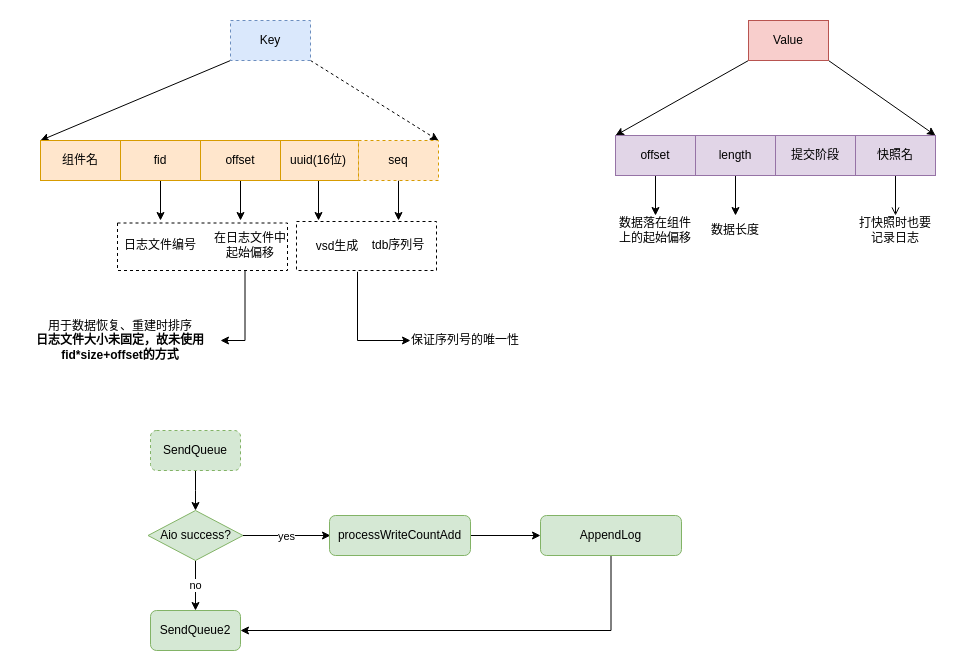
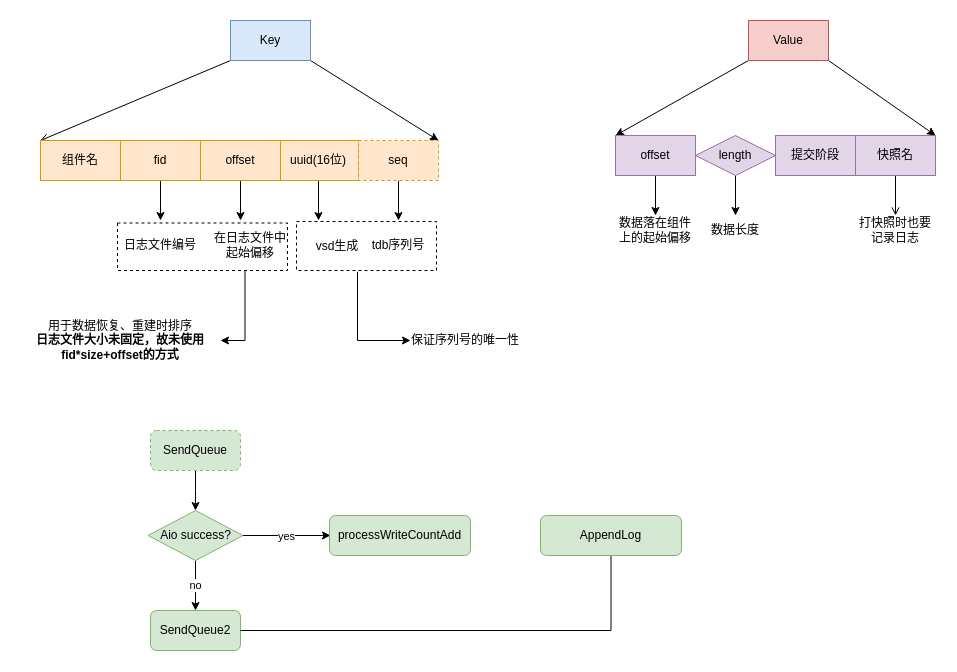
  <mxCell id="0" />
  <mxCell id="1" parent="0" />
  <mxCell id="2" value="" style="rounded=0;whiteSpace=wrap;html=1;dashed=1;" parent="1" vertex="1"><mxGeometry x="296" y="221" width="140" height="49" as="geometry" /></mxCell>
- <mxCell id="3" style="rounded=0;orthogonalLoop=1;jettySize=auto;html=1;exitX=0;exitY=1;exitDx=0;exitDy=0;entryX=0;entryY=0;entryDx=0;entryDy=0;" parent="1" source="5" target="6" edge="1"><mxGeometry relative="1" as="geometry" /></mxCell>
- <mxCell id="4" style="edgeStyle=none;rounded=0;orthogonalLoop=1;jettySize=auto;html=1;exitX=1;exitY=1;exitDx=0;exitDy=0;entryX=1;entryY=0;entryDx=0;entryDy=0;dashed=1;" parent="1" source="5" target="10" edge="1"><mxGeometry relative="1" as="geometry"><mxPoint x="518" y="140" as="targetPoint" /></mxGeometry></mxCell>
- <mxCell id="5" value="Key" style="rounded=0;whiteSpace=wrap;html=1;fillColor=#dae8fc;strokeColor=#6c8ebf;dashed=1;" parent="1" vertex="1"><mxGeometry x="230" y="20" width="80" height="40" as="geometry" /></mxCell>
+ <mxCell id="3" style="rounded=0;orthogonalLoop=1;jettySize=auto;html=1;exitX=0;exitY=1;exitDx=0;exitDy=0;entryX=0;entryY=0;entryDx=0;entryDy=0;endArrow=open;" parent="1" source="5" target="6" edge="1"><mxGeometry relative="1" as="geometry" /></mxCell>
+ <mxCell id="4" style="edgeStyle=none;rounded=0;orthogonalLoop=1;jettySize=auto;html=1;exitX=1;exitY=1;exitDx=0;exitDy=0;entryX=1;entryY=0;entryDx=0;entryDy=0;" parent="1" source="5" target="10" edge="1"><mxGeometry relative="1" as="geometry"><mxPoint x="518" y="140" as="targetPoint" /></mxGeometry></mxCell>
+ <mxCell id="5" value="Key" style="rounded=0;whiteSpace=wrap;html=1;fillColor=#dae8fc;strokeColor=#6c8ebf;" parent="1" vertex="1"><mxGeometry x="230" y="20" width="80" height="40" as="geometry" /></mxCell>
  <mxCell id="6" value="组件名" style="rounded=0;whiteSpace=wrap;html=1;fillColor=#ffe6cc;strokeColor=#d79b00;" parent="1" vertex="1"><mxGeometry x="40" y="140" width="80" height="40" as="geometry" /></mxCell>
  <mxCell id="7" style="edgeStyle=none;rounded=0;orthogonalLoop=1;jettySize=auto;html=1;exitX=0.5;exitY=1;exitDx=0;exitDy=0;" parent="1" source="8" edge="1"><mxGeometry relative="1" as="geometry"><mxPoint x="318" y="220" as="targetPoint" /></mxGeometry></mxCell>
  <mxCell id="8" value="uuid(16位)" style="rounded=0;whiteSpace=wrap;html=1;fillColor=#ffe6cc;strokeColor=#d79b00;" parent="1" vertex="1"><mxGeometry x="278" y="140" width="80" height="40" as="geometry" /></mxCell>
  <mxCell id="9" style="edgeStyle=none;rounded=0;orthogonalLoop=1;jettySize=auto;html=1;exitX=0.5;exitY=1;exitDx=0;exitDy=0;" parent="1" source="10" edge="1"><mxGeometry relative="1" as="geometry"><mxPoint x="398" y="220" as="targetPoint" /></mxGeometry></mxCell>
  <mxCell id="10" value="seq" style="rounded=0;whiteSpace=wrap;html=1;fillColor=#ffe6cc;strokeColor=#d79b00;dashed=1;" parent="1" vertex="1"><mxGeometry x="358" y="140" width="80" height="40" as="geometry" /></mxCell>
  <mxCell id="11" value="tdb序列号" style="text;html=1;strokeColor=none;fillColor=none;align=center;verticalAlign=middle;whiteSpace=wrap;rounded=0;" parent="1" vertex="1"><mxGeometry x="358" y="230" width="80" height="30" as="geometry" /></mxCell>
  <mxCell id="12" style="edgeStyle=orthogonalEdgeStyle;rounded=0;orthogonalLoop=1;jettySize=auto;html=1;exitX=0.75;exitY=1;exitDx=0;exitDy=0;entryX=0;entryY=0.5;entryDx=0;entryDy=0;" parent="1" source="13" target="23" edge="1"><mxGeometry relative="1" as="geometry" /></mxCell>
  <mxCell id="13" value="vsd生成" style="text;html=1;strokeColor=none;fillColor=none;align=center;verticalAlign=middle;whiteSpace=wrap;rounded=0;" parent="1" vertex="1"><mxGeometry x="297" y="221.25" width="80" height="50" as="geometry" /></mxCell>
  <mxCell id="14" style="rounded=0;orthogonalLoop=1;jettySize=auto;html=1;exitX=0;exitY=1;exitDx=0;exitDy=0;entryX=0;entryY=0;entryDx=0;entryDy=0;" parent="1" source="16" target="18" edge="1"><mxGeometry relative="1" as="geometry" /></mxCell>
  <mxCell id="15" style="edgeStyle=none;rounded=0;orthogonalLoop=1;jettySize=auto;html=1;exitX=1;exitY=1;exitDx=0;exitDy=0;entryX=1;entryY=0;entryDx=0;entryDy=0;" parent="1" source="16" target="36" edge="1"><mxGeometry relative="1" as="geometry"><mxPoint x="1095" y="135" as="targetPoint" /></mxGeometry></mxCell>
  <mxCell id="16" value="Value" style="rounded=0;whiteSpace=wrap;html=1;fillColor=#f8cecc;strokeColor=#b85450;" parent="1" vertex="1"><mxGeometry x="748" y="20" width="80" height="40" as="geometry" /></mxCell>
  <mxCell id="17" style="edgeStyle=none;rounded=0;orthogonalLoop=1;jettySize=auto;html=1;exitX=0.5;exitY=1;exitDx=0;exitDy=0;entryX=0.5;entryY=0;entryDx=0;entryDy=0;" parent="1" source="18" target="21" edge="1"><mxGeometry relative="1" as="geometry" /></mxCell>
  <mxCell id="18" value="offset" style="rounded=0;whiteSpace=wrap;html=1;fillColor=#e1d5e7;strokeColor=#9673a6;" parent="1" vertex="1"><mxGeometry x="615" y="135" width="80" height="40" as="geometry" /></mxCell>
  <mxCell id="19" style="edgeStyle=none;rounded=0;orthogonalLoop=1;jettySize=auto;html=1;exitX=0.5;exitY=1;exitDx=0;exitDy=0;" parent="1" source="20" edge="1"><mxGeometry relative="1" as="geometry"><mxPoint x="735" y="215" as="targetPoint" /></mxGeometry></mxCell>
- <mxCell id="20" value="length" style="rounded=0;whiteSpace=wrap;html=1;fillColor=#e1d5e7;strokeColor=#9673a6;" parent="1" vertex="1"><mxGeometry x="695" y="135" width="80" height="40" as="geometry" /></mxCell>
+ <mxCell id="20" value="length" style="rhombus;whiteSpace=wrap;html=1;fillColor=#e1d5e7;strokeColor=#9673a6;" parent="1" vertex="1"><mxGeometry x="695" y="135" width="80" height="40" as="geometry" /></mxCell>
  <mxCell id="21" value="数据落在组件上的起始偏移" style="text;html=1;strokeColor=none;fillColor=none;align=center;verticalAlign=middle;whiteSpace=wrap;rounded=0;" parent="1" vertex="1"><mxGeometry x="615" y="215" width="80" height="30" as="geometry" /></mxCell>
  <mxCell id="22" value="数据长度" style="text;html=1;strokeColor=none;fillColor=none;align=center;verticalAlign=middle;whiteSpace=wrap;rounded=0;" parent="1" vertex="1"><mxGeometry x="695" y="215" width="80" height="30" as="geometry" /></mxCell>
  <mxCell id="23" value="保证序列号的唯一性" style="text;html=1;strokeColor=none;fillColor=none;align=center;verticalAlign=middle;whiteSpace=wrap;rounded=0;" parent="1" vertex="1"><mxGeometry x="410" y="325" width="110" height="30" as="geometry" /></mxCell>
  <mxCell id="24" style="edgeStyle=orthogonalEdgeStyle;rounded=0;orthogonalLoop=1;jettySize=auto;html=1;exitX=0.5;exitY=1;exitDx=0;exitDy=0;" parent="1" source="25" edge="1"><mxGeometry relative="1" as="geometry"><mxPoint x="195" y="510" as="targetPoint" /></mxGeometry></mxCell>
  <mxCell id="25" value="SendQueue" style="rounded=1;whiteSpace=wrap;html=1;fillColor=#d5e8d4;strokeColor=#82b366;dashed=1;" parent="1" vertex="1"><mxGeometry x="150" y="430" width="90" height="40" as="geometry" /></mxCell>
  <mxCell id="26" value="yes" style="edgeStyle=orthogonalEdgeStyle;rounded=0;orthogonalLoop=1;jettySize=auto;html=1;exitX=1;exitY=0.5;exitDx=0;exitDy=0;" parent="1" source="28" edge="1"><mxGeometry relative="1" as="geometry"><mxPoint x="330" y="535" as="targetPoint" /></mxGeometry></mxCell>
  <mxCell id="27" value="no" style="edgeStyle=orthogonalEdgeStyle;rounded=0;orthogonalLoop=1;jettySize=auto;html=1;exitX=0.5;exitY=1;exitDx=0;exitDy=0;" parent="1" source="28" edge="1"><mxGeometry relative="1" as="geometry"><mxPoint x="195" y="610" as="targetPoint" /></mxGeometry></mxCell>
  <mxCell id="28" value="Aio success?" style="rhombus;whiteSpace=wrap;html=1;fillColor=#d5e8d4;strokeColor=#82b366;" parent="1" vertex="1"><mxGeometry x="147.5" y="510" width="95" height="50" as="geometry" /></mxCell>
- <mxCell id="29" style="edgeStyle=orthogonalEdgeStyle;rounded=0;orthogonalLoop=1;jettySize=auto;html=1;exitX=1;exitY=0.5;exitDx=0;exitDy=0;entryX=0;entryY=0.5;entryDx=0;entryDy=0;" parent="1" source="30" target="33" edge="1"><mxGeometry relative="1" as="geometry" /></mxCell>
  <mxCell id="30" value="processWriteCountAdd" style="rounded=1;whiteSpace=wrap;html=1;fillColor=#d5e8d4;strokeColor=#82b366;" parent="1" vertex="1"><mxGeometry x="329" y="515" width="141" height="40" as="geometry" /></mxCell>
  <mxCell id="31" value="SendQueue2" style="rounded=1;whiteSpace=wrap;html=1;fillColor=#d5e8d4;strokeColor=#82b366;" parent="1" vertex="1"><mxGeometry x="150" y="610" width="90" height="40" as="geometry" /></mxCell>
- <mxCell id="32" style="edgeStyle=orthogonalEdgeStyle;rounded=0;orthogonalLoop=1;jettySize=auto;html=1;exitX=0.5;exitY=1;exitDx=0;exitDy=0;entryX=1;entryY=0.5;entryDx=0;entryDy=0;" parent="1" source="33" target="31" edge="1"><mxGeometry relative="1" as="geometry" /></mxCell>
+ <mxCell id="32" style="edgeStyle=orthogonalEdgeStyle;rounded=0;orthogonalLoop=1;jettySize=auto;html=1;exitX=0.5;exitY=1;exitDx=0;exitDy=0;entryX=1;entryY=0.5;entryDx=0;entryDy=0;endArrow=none;" parent="1" source="33" target="31" edge="1"><mxGeometry relative="1" as="geometry" /></mxCell>
  <mxCell id="33" value="AppendLog" style="rounded=1;whiteSpace=wrap;html=1;fillColor=#d5e8d4;strokeColor=#82b366;" parent="1" vertex="1"><mxGeometry x="540" y="515" width="141" height="40" as="geometry" /></mxCell>
  <mxCell id="34" value="提交阶段" style="rounded=0;whiteSpace=wrap;html=1;fillColor=#e1d5e7;strokeColor=#9673a6;" parent="1" vertex="1"><mxGeometry x="775" y="135" width="80" height="40" as="geometry" /></mxCell>
  <mxCell id="35" style="edgeStyle=orthogonalEdgeStyle;rounded=0;orthogonalLoop=1;jettySize=auto;html=1;exitX=0.5;exitY=1;exitDx=0;exitDy=0;entryX=0.5;entryY=0;entryDx=0;entryDy=0;endArrow=open;" parent="1" source="36" target="37" edge="1"><mxGeometry relative="1" as="geometry" /></mxCell>
  <mxCell id="36" value="快照名" style="rounded=0;whiteSpace=wrap;html=1;fillColor=#e1d5e7;strokeColor=#9673a6;" parent="1" vertex="1"><mxGeometry x="855" y="135" width="80" height="40" as="geometry" /></mxCell>
  <mxCell id="37" value="打快照时也要记录日志" style="text;html=1;strokeColor=none;fillColor=none;align=center;verticalAlign=middle;whiteSpace=wrap;rounded=0;" parent="1" vertex="1"><mxGeometry x="855" y="215" width="80" height="30" as="geometry" /></mxCell>
  <mxCell id="38" style="edgeStyle=orthogonalEdgeStyle;rounded=0;orthogonalLoop=1;jettySize=auto;html=1;exitX=0.75;exitY=1;exitDx=0;exitDy=0;entryX=1;entryY=0.5;entryDx=0;entryDy=0;" parent="1" source="39" target="46" edge="1"><mxGeometry relative="1" as="geometry" /></mxCell>
  <mxCell id="39" value="" style="rounded=0;whiteSpace=wrap;html=1;dashed=1;" parent="1" vertex="1"><mxGeometry x="117" y="222.5" width="170" height="47.5" as="geometry" /></mxCell>
  <mxCell id="40" style="edgeStyle=none;rounded=0;orthogonalLoop=1;jettySize=auto;html=1;exitX=0.5;exitY=1;exitDx=0;exitDy=0;" parent="1" source="41" edge="1"><mxGeometry relative="1" as="geometry"><mxPoint x="160" y="220" as="targetPoint" /></mxGeometry></mxCell>
  <mxCell id="41" value="fid" style="rounded=0;whiteSpace=wrap;html=1;fillColor=#ffe6cc;strokeColor=#d79b00;" parent="1" vertex="1"><mxGeometry x="120" y="140" width="80" height="40" as="geometry" /></mxCell>
  <mxCell id="42" style="edgeStyle=none;rounded=0;orthogonalLoop=1;jettySize=auto;html=1;exitX=0.5;exitY=1;exitDx=0;exitDy=0;" parent="1" source="43" edge="1"><mxGeometry relative="1" as="geometry"><mxPoint x="240" y="220" as="targetPoint" /></mxGeometry></mxCell>
  <mxCell id="43" value="offset" style="rounded=0;whiteSpace=wrap;html=1;fillColor=#ffe6cc;strokeColor=#d79b00;" parent="1" vertex="1"><mxGeometry x="200" y="140" width="80" height="40" as="geometry" /></mxCell>
  <mxCell id="44" value="日志文件编号" style="text;html=1;strokeColor=none;fillColor=none;align=center;verticalAlign=middle;whiteSpace=wrap;rounded=0;" parent="1" vertex="1"><mxGeometry x="120" y="230" width="80" height="30" as="geometry" /></mxCell>
  <mxCell id="45" value="在日志文件中起始偏移" style="text;html=1;strokeColor=none;fillColor=none;align=center;verticalAlign=middle;whiteSpace=wrap;rounded=0;" parent="1" vertex="1"><mxGeometry x="210" y="230" width="80" height="30" as="geometry" /></mxCell>
  <mxCell id="46" value="用于数据恢复、重建时排序&lt;br&gt;&lt;b&gt;日志文件大小未固定，故未使用fid*size+offset的方式&lt;/b&gt;" style="text;html=1;strokeColor=none;fillColor=none;align=center;verticalAlign=middle;whiteSpace=wrap;rounded=0;" parent="1" vertex="1"><mxGeometry x="20" y="305" width="200" height="70" as="geometry" /></mxCell>
